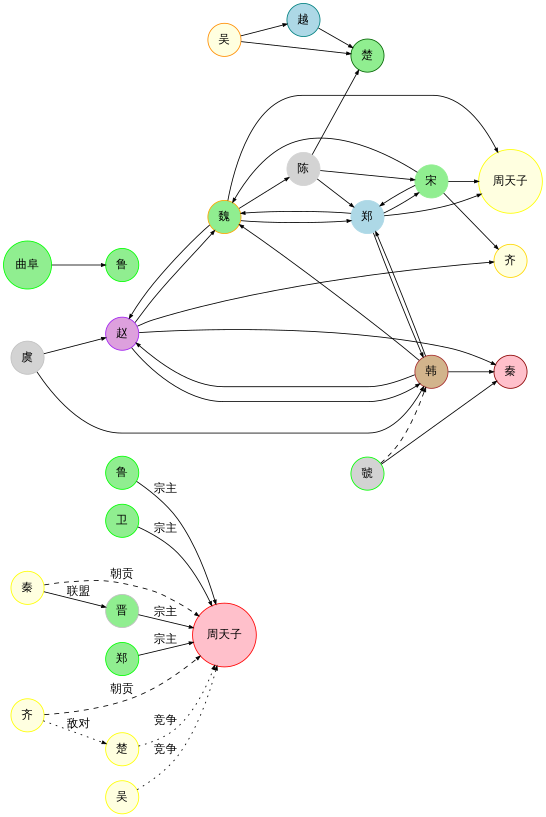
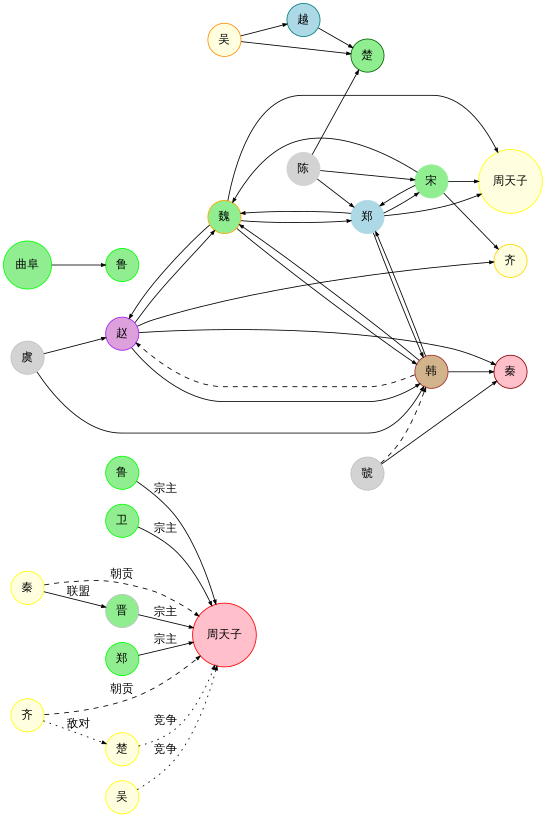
  digraph {
    fontname="JetBrains Mono"
    rankdir=LR
    node [color=yellow fillcolor=lightgreen fontname="JetBrains Mono" shape=circle style=filled]
    edge [arrowsize=0.5 fontname="JetBrains Mono"]
    n1 [color=red fillcolor=pink label="周天子"]
    n2 [color=green label="鲁"]
    n3 [color=green label="卫"]
    n4 [color=gray label="晋"]
    n5 [color=green label="郑"]
    n6 [fillcolor=lightyellow label="齐"]
    n7 [fillcolor=lightyellow label="楚"]
    n8 [fillcolor=lightyellow label="秦"]
    n9 [fillcolor=lightyellow label="吴"]
    n10 [color=darkred fillcolor=pink label="秦"]
    n11 [color=gold fillcolor=lightyellow label="齐"]
    n12 [color=darkgreen label="楚"]
    n13 [color=purple fillcolor=plum label="赵"]
    n14 [color=orange label="魏"]
    n15 [color=brown fillcolor=tan label="韩"]
    n16 [color=lightblue fillcolor=lightblue label="郑"]
    n17 [fillcolor=lightyellow label="周天子"]
    n18 [color=lightgreen label="宋"]
    n19 [color=green label="鲁"]
    n20 [color=lime label="曲阜"]
    n21 [color=darkorange fillcolor=lightyellow label="吴"]
    n22 [color=teal fillcolor=lightblue label="越"]
    n23 [color=lightgray fillcolor=lightgray label="陈"]
    n24 [color=gray fillcolor=lightgray label="虞"]
-   n25 [color=green fillcolor=lightgray label="虢"]
+   n25 [color=gray fillcolor=lightgray label="虢"]
    n2 -> n1 [label="宗主"]
    n3 -> n1 [label="宗主"]
    n4 -> n1 [label="宗主"]
    n5 -> n1 [label="宗主"]
    n6 -> n1 [label="朝贡" style=dashed]
    n6 -> n7 [label="敌对" style=dotted]
    n7 -> n1 [label="竞争" style=dotted]
    n8 -> n1 [label="朝贡" style=dashed]
    n8 -> n4 [label="联盟" style=solid]
    n9 -> n1 [label="竞争" style=dotted]
    n13 -> n10
    n13 -> n11
    n13 -> n14
    n13 -> n15
    n14 -> n13
-   n14 -> n23
+   n14 -> n15
    n14 -> n16
    n14 -> n17
    n15 -> n10
-   n15 -> n13
+   n15 -> n13 [style=dashed]
    n15 -> n14
    n15 -> n16
    n16 -> n14
    n16 -> n15
    n16 -> n17
    n16 -> n18
    n18 -> n11
    n18 -> n14
    n18 -> n16
    n18 -> n17
    n20 -> n19
    n21 -> n12
    n21 -> n22
    n22 -> n12
    n23 -> n12
    n23 -> n16
    n23 -> n18
    n24 -> n13
    n24 -> n15
    n25 -> n10
    n25 -> n15 [style=dashed]
  }
